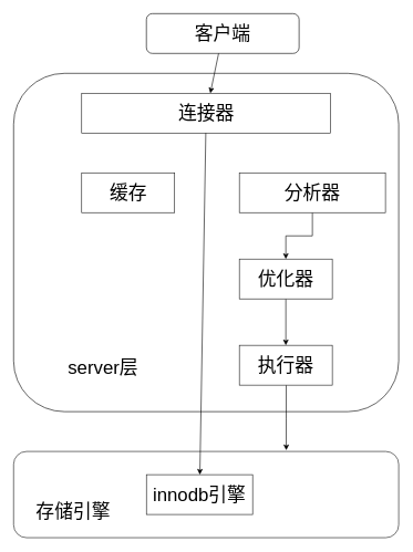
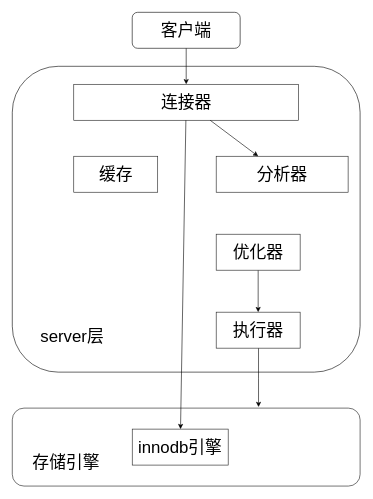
  <mxCell id="0" />
  <mxCell id="1" parent="0" />
- <mxCell id="2" value="&lt;font style=&quot;font-size: 28px&quot;&gt;客户端&lt;/font&gt;" style="rounded=1;whiteSpace=wrap;html=1;" vertex="1" parent="1"><mxGeometry x="220" y="20" width="230" height="60" as="geometry" /></mxCell>
+ <mxCell id="2" value="&lt;font style=&quot;font-size: 28px&quot;&gt;客户端&lt;/font&gt;" style="rounded=1;whiteSpace=wrap;html=1;" vertex="1" parent="1"><mxGeometry x="220" y="20" width="180" height="60" as="geometry" /></mxCell>
  <mxCell id="3" value="" style="rounded=1;whiteSpace=wrap;html=1;shadow=0;glass=0;" vertex="1" parent="1"><mxGeometry x="20" y="110" width="580" height="510" as="geometry" /></mxCell>
- <mxCell id="4" value="&lt;font style=&quot;font-size: 28px&quot;&gt;server层&lt;/font&gt;" style="rounded=0;whiteSpace=wrap;html=1;strokeColor=#FFFFFF;" vertex="1" parent="1"><mxGeometry x="60" y="530" width="190" height="45" as="geometry" /></mxCell>
+ <mxCell id="4" value="&lt;font style=&quot;font-size: 28px&quot;&gt;server层&lt;/font&gt;" style="rounded=0;whiteSpace=wrap;html=1;strokeColor=#FFFFFF;" vertex="1" parent="1"><mxGeometry x="60" y="530" width="120" height="60" as="geometry" /></mxCell>
  <mxCell id="5" value="&lt;font style=&quot;font-size: 28px&quot;&gt;连接器&lt;/font&gt;" style="rounded=0;whiteSpace=wrap;html=1;strokeColor=#1A1A1A;" vertex="1" parent="1"><mxGeometry x="122.5" y="140" width="375" height="60" as="geometry" /></mxCell>
- <mxCell id="6" value="" style="edgeStyle=orthogonalEdgeStyle;rounded=0;orthogonalLoop=1;jettySize=auto;html=1;" edge="1" parent="1" source="7" target="9"><mxGeometry relative="1" as="geometry" /></mxCell>
  <mxCell id="7" value="&lt;font style=&quot;font-size: 28px&quot;&gt;分析器&lt;/font&gt;" style="rounded=0;whiteSpace=wrap;html=1;strokeColor=#1A1A1A;" vertex="1" parent="1"><mxGeometry x="360" y="260" width="220" height="60" as="geometry" /></mxCell>
  <mxCell id="8" value="" style="edgeStyle=orthogonalEdgeStyle;rounded=0;orthogonalLoop=1;jettySize=auto;html=1;" edge="1" parent="1" source="9" target="11"><mxGeometry relative="1" as="geometry" /></mxCell>
  <mxCell id="9" value="&lt;font style=&quot;font-size: 28px&quot;&gt;优化器&lt;/font&gt;" style="rounded=0;whiteSpace=wrap;html=1;strokeColor=#1A1A1A;" vertex="1" parent="1"><mxGeometry x="360" y="390" width="140" height="60" as="geometry" /></mxCell>
  <mxCell id="10" value="" style="edgeStyle=orthogonalEdgeStyle;rounded=0;orthogonalLoop=1;jettySize=auto;html=1;entryX=0.708;entryY=-0.014;entryDx=0;entryDy=0;entryPerimeter=0;" edge="1" parent="1" source="11" target="12"><mxGeometry relative="1" as="geometry"><mxPoint x="430" y="640" as="targetPoint" /><Array as="points"><mxPoint x="430" y="630" /></Array></mxGeometry></mxCell>
  <mxCell id="11" value="&lt;font style=&quot;font-size: 28px&quot;&gt;执行器&lt;/font&gt;" style="rounded=0;whiteSpace=wrap;html=1;strokeColor=#1A1A1A;" vertex="1" parent="1"><mxGeometry x="360" y="520" width="140" height="60" as="geometry" /></mxCell>
  <mxCell id="12" value="" style="rounded=1;whiteSpace=wrap;html=1;shadow=0;glass=0;strokeColor=#1A1A1A;" vertex="1" parent="1"><mxGeometry x="20" y="680" width="580" height="130" as="geometry" /></mxCell>
  <mxCell id="13" value="&lt;font style=&quot;font-size: 28px&quot;&gt;存储引擎&lt;/font&gt;" style="rounded=0;whiteSpace=wrap;html=1;shadow=0;glass=0;strokeColor=#FFFFFF;" vertex="1" parent="1"><mxGeometry x="50" y="740" width="120" height="60" as="geometry" /></mxCell>
  <mxCell id="14" value="&lt;font style=&quot;font-size: 28px&quot;&gt;innodb引擎&lt;/font&gt;" style="rounded=0;whiteSpace=wrap;html=1;shadow=0;glass=0;strokeColor=#1A1A1A;" vertex="1" parent="1"><mxGeometry x="220" y="715" width="160" height="60" as="geometry" /></mxCell>
  <mxCell id="15" value="" style="endArrow=classic;html=1;" edge="1" parent="1" source="2" target="5"><mxGeometry width="50" height="50" relative="1" as="geometry"><mxPoint x="290" y="100" as="sourcePoint" /><mxPoint x="340" y="50" as="targetPoint" /></mxGeometry></mxCell>
+ <mxCell id="16" value="" style="endArrow=classic;html=1;" edge="1" parent="1" source="5" target="7"><mxGeometry width="50" height="50" relative="1" as="geometry"><mxPoint x="430" y="199" as="sourcePoint" /><mxPoint x="460" y="240" as="targetPoint" /></mxGeometry></mxCell>
  <mxCell id="17" value="&lt;span style=&quot;font-size: 28px&quot;&gt;缓存&lt;/span&gt;" style="rounded=0;whiteSpace=wrap;html=1;strokeColor=#1A1A1A;" vertex="1" parent="1"><mxGeometry x="122.5" y="260" width="140" height="60" as="geometry" /></mxCell>
  <mxCell id="18" value="" style="endArrow=classic;html=1;" edge="1" parent="1" source="5" target="14"><mxGeometry width="50" height="50" relative="1" as="geometry"><mxPoint x="170" y="210" as="sourcePoint" /><mxPoint x="220" y="160" as="targetPoint" /></mxGeometry></mxCell>
